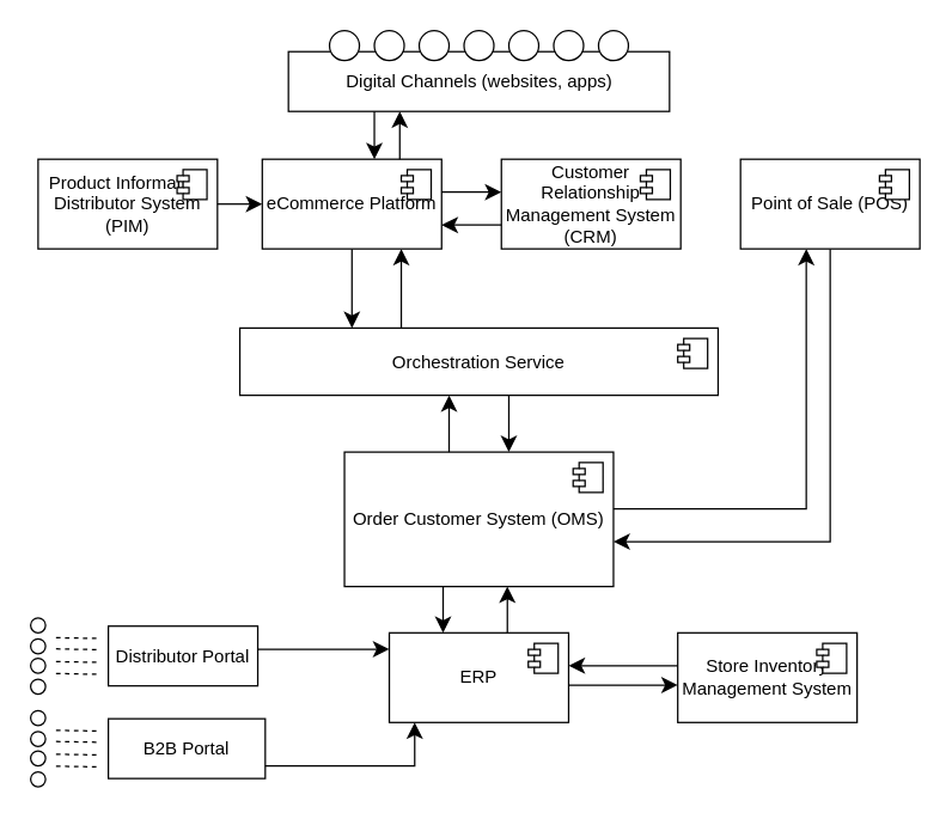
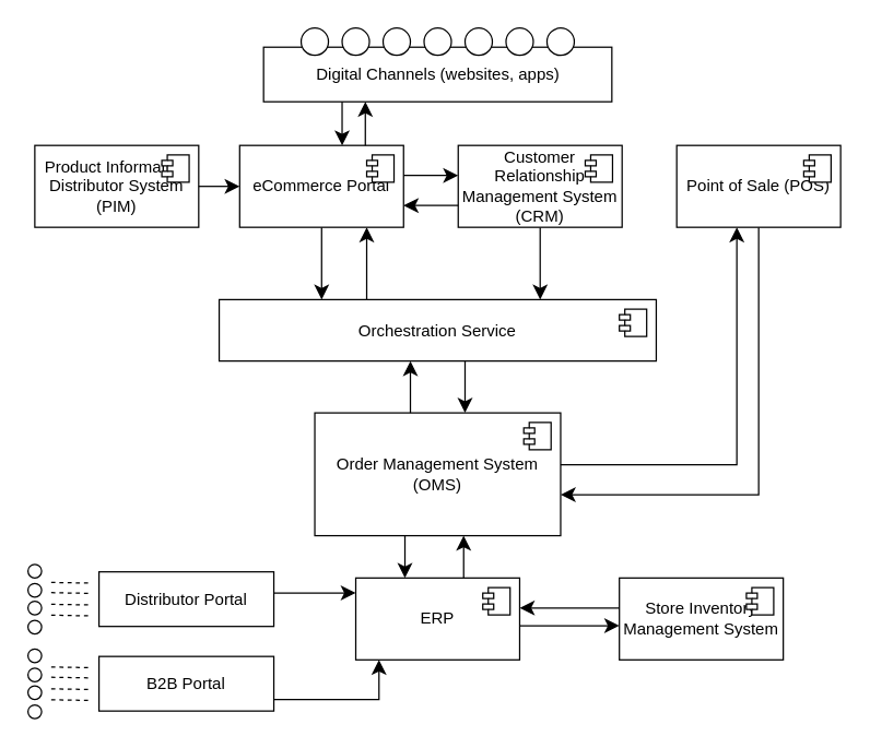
  <mxCell id="0" />
  <mxCell id="1" parent="0" />
- <mxCell id="2" value="Order Customer System (OMS)" style="html=1;dropTarget=0;whiteSpace=wrap;" vertex="1" parent="1"><mxGeometry x="230" y="302" width="180" height="90" as="geometry" /></mxCell>
+ <mxCell id="2" value="Order Management System (OMS)" style="html=1;dropTarget=0;whiteSpace=wrap;" vertex="1" parent="1"><mxGeometry x="230" y="302" width="180" height="90" as="geometry" /></mxCell>
  <mxCell id="3" value="" style="shape=module;jettyWidth=8;jettyHeight=4;" vertex="1" parent="2"><mxGeometry x="1" width="20" height="20" relative="1" as="geometry"><mxPoint x="-27" y="7" as="offset" /></mxGeometry></mxCell>
  <mxCell id="4" value="Orchestration Service" style="html=1;dropTarget=0;whiteSpace=wrap;" vertex="1" parent="1"><mxGeometry x="160" y="219" width="320" height="45" as="geometry" /></mxCell>
  <mxCell id="5" value="" style="shape=module;jettyWidth=8;jettyHeight=4;" vertex="1" parent="4"><mxGeometry x="1" width="20" height="20" relative="1" as="geometry"><mxPoint x="-27" y="7" as="offset" /></mxGeometry></mxCell>
  <mxCell id="6" value="" style="group" vertex="1" connectable="0" parent="1"><mxGeometry x="192.5" y="20" width="255" height="54" as="geometry" /></mxCell>
  <mxCell id="7" value="Digital Channels (websites, apps)" style="html=1;whiteSpace=wrap;" vertex="1" parent="6"><mxGeometry y="14" width="255" height="40" as="geometry" /></mxCell>
  <mxCell id="8" value="" style="group" vertex="1" connectable="0" parent="6"><mxGeometry x="27.5" width="200" height="20" as="geometry" /></mxCell>
  <mxCell id="9" value="" style="ellipse;whiteSpace=wrap;html=1;aspect=fixed;" vertex="1" parent="8"><mxGeometry width="20" height="20" as="geometry" /></mxCell>
  <mxCell id="10" value="" style="ellipse;whiteSpace=wrap;html=1;aspect=fixed;" vertex="1" parent="8"><mxGeometry x="30" width="20" height="20" as="geometry" /></mxCell>
  <mxCell id="11" value="" style="ellipse;whiteSpace=wrap;html=1;aspect=fixed;" vertex="1" parent="8"><mxGeometry x="60" width="20" height="20" as="geometry" /></mxCell>
  <mxCell id="12" value="" style="ellipse;whiteSpace=wrap;html=1;aspect=fixed;" vertex="1" parent="8"><mxGeometry x="90" width="20" height="20" as="geometry" /></mxCell>
  <mxCell id="13" value="" style="ellipse;whiteSpace=wrap;html=1;aspect=fixed;" vertex="1" parent="8"><mxGeometry x="120" width="20" height="20" as="geometry" /></mxCell>
  <mxCell id="14" value="" style="ellipse;whiteSpace=wrap;html=1;aspect=fixed;" vertex="1" parent="8"><mxGeometry x="150" width="20" height="20" as="geometry" /></mxCell>
  <mxCell id="15" value="" style="ellipse;whiteSpace=wrap;html=1;aspect=fixed;" vertex="1" parent="8"><mxGeometry x="180" width="20" height="20" as="geometry" /></mxCell>
  <mxCell id="16" value="" style="group" vertex="1" connectable="0" parent="1"><mxGeometry x="20" y="413" width="180" height="51" as="geometry" /></mxCell>
- <mxCell id="17" value="Distributor Portal" style="html=1;whiteSpace=wrap;" vertex="1" parent="16"><mxGeometry x="52" y="5.5" width="100" height="40" as="geometry" /></mxCell>
+ <mxCell id="17" value="Distributor Portal" style="html=1;whiteSpace=wrap;" vertex="1" parent="16"><mxGeometry x="52" y="5.5" width="128" height="40" as="geometry" /></mxCell>
  <mxCell id="18" value="" style="group" vertex="1" connectable="0" parent="16"><mxGeometry width="10" height="51" as="geometry" /></mxCell>
  <mxCell id="19" value="" style="ellipse;whiteSpace=wrap;html=1;aspect=fixed;" vertex="1" parent="18"><mxGeometry width="10" height="10" as="geometry" /></mxCell>
  <mxCell id="20" value="" style="ellipse;whiteSpace=wrap;html=1;aspect=fixed;" vertex="1" parent="18"><mxGeometry y="14" width="10" height="10" as="geometry" /></mxCell>
  <mxCell id="21" value="" style="ellipse;whiteSpace=wrap;html=1;aspect=fixed;" vertex="1" parent="18"><mxGeometry y="27" width="10" height="10" as="geometry" /></mxCell>
  <mxCell id="22" value="" style="ellipse;whiteSpace=wrap;html=1;aspect=fixed;" vertex="1" parent="18"><mxGeometry y="41" width="10" height="10" as="geometry" /></mxCell>
  <mxCell id="23" value="" style="group" vertex="1" connectable="0" parent="16"><mxGeometry x="17" y="13.25" width="29" height="24.5" as="geometry" /></mxCell>
  <mxCell id="24" value="" style="endArrow=none;dashed=1;html=1;rounded=0;exitX=1;exitY=0.5;exitDx=0;exitDy=0;" edge="1" parent="23"><mxGeometry width="50" height="50" relative="1" as="geometry"><mxPoint as="sourcePoint" /><mxPoint x="29" y="0.5" as="targetPoint" /></mxGeometry></mxCell>
  <mxCell id="25" value="" style="endArrow=none;dashed=1;html=1;rounded=0;exitX=1;exitY=0.5;exitDx=0;exitDy=0;" edge="1" parent="23"><mxGeometry width="50" height="50" relative="1" as="geometry"><mxPoint y="7.5" as="sourcePoint" /><mxPoint x="29" y="8" as="targetPoint" /></mxGeometry></mxCell>
  <mxCell id="26" value="" style="endArrow=none;dashed=1;html=1;rounded=0;exitX=1;exitY=0.5;exitDx=0;exitDy=0;" edge="1" parent="23"><mxGeometry width="50" height="50" relative="1" as="geometry"><mxPoint y="16" as="sourcePoint" /><mxPoint x="29" y="16.5" as="targetPoint" /></mxGeometry></mxCell>
  <mxCell id="27" value="" style="endArrow=none;dashed=1;html=1;rounded=0;exitX=1;exitY=0.5;exitDx=0;exitDy=0;" edge="1" parent="23"><mxGeometry width="50" height="50" relative="1" as="geometry"><mxPoint y="24" as="sourcePoint" /><mxPoint x="29" y="24.5" as="targetPoint" /></mxGeometry></mxCell>
  <mxCell id="28" value="" style="group" vertex="1" connectable="0" parent="1"><mxGeometry x="20" y="475" width="180" height="51" as="geometry" /></mxCell>
- <mxCell id="29" value="B2B Portal" style="html=1;whiteSpace=wrap;" vertex="1" parent="28"><mxGeometry x="52" y="5.5" width="105" height="40" as="geometry" /></mxCell>
+ <mxCell id="29" value="B2B Portal" style="html=1;whiteSpace=wrap;" vertex="1" parent="28"><mxGeometry x="52" y="5.5" width="128" height="40" as="geometry" /></mxCell>
  <mxCell id="30" value="" style="group" vertex="1" connectable="0" parent="28"><mxGeometry width="10" height="51" as="geometry" /></mxCell>
  <mxCell id="31" value="" style="ellipse;whiteSpace=wrap;html=1;aspect=fixed;" vertex="1" parent="30"><mxGeometry width="10" height="10" as="geometry" /></mxCell>
  <mxCell id="32" value="" style="ellipse;whiteSpace=wrap;html=1;aspect=fixed;" vertex="1" parent="30"><mxGeometry y="14" width="10" height="10" as="geometry" /></mxCell>
  <mxCell id="33" value="" style="ellipse;whiteSpace=wrap;html=1;aspect=fixed;" vertex="1" parent="30"><mxGeometry y="27" width="10" height="10" as="geometry" /></mxCell>
  <mxCell id="34" value="" style="ellipse;whiteSpace=wrap;html=1;aspect=fixed;" vertex="1" parent="30"><mxGeometry y="41" width="10" height="10" as="geometry" /></mxCell>
  <mxCell id="35" value="" style="group" vertex="1" connectable="0" parent="28"><mxGeometry x="17" y="13.25" width="29" height="24.5" as="geometry" /></mxCell>
  <mxCell id="36" value="" style="endArrow=none;dashed=1;html=1;rounded=0;exitX=1;exitY=0.5;exitDx=0;exitDy=0;" edge="1" parent="35"><mxGeometry width="50" height="50" relative="1" as="geometry"><mxPoint as="sourcePoint" /><mxPoint x="29" y="0.5" as="targetPoint" /></mxGeometry></mxCell>
  <mxCell id="37" value="" style="endArrow=none;dashed=1;html=1;rounded=0;exitX=1;exitY=0.5;exitDx=0;exitDy=0;" edge="1" parent="35"><mxGeometry width="50" height="50" relative="1" as="geometry"><mxPoint y="7.5" as="sourcePoint" /><mxPoint x="29" y="8" as="targetPoint" /></mxGeometry></mxCell>
  <mxCell id="38" value="" style="endArrow=none;dashed=1;html=1;rounded=0;exitX=1;exitY=0.5;exitDx=0;exitDy=0;" edge="1" parent="35"><mxGeometry width="50" height="50" relative="1" as="geometry"><mxPoint y="16" as="sourcePoint" /><mxPoint x="29" y="16.5" as="targetPoint" /></mxGeometry></mxCell>
  <mxCell id="39" value="" style="endArrow=none;dashed=1;html=1;rounded=0;exitX=1;exitY=0.5;exitDx=0;exitDy=0;" edge="1" parent="35"><mxGeometry width="50" height="50" relative="1" as="geometry"><mxPoint y="24" as="sourcePoint" /><mxPoint x="29" y="24.5" as="targetPoint" /></mxGeometry></mxCell>
  <mxCell id="40" value="ERP" style="html=1;dropTarget=0;whiteSpace=wrap;" vertex="1" parent="1"><mxGeometry x="260" y="423" width="120" height="60" as="geometry" /></mxCell>
  <mxCell id="41" value="" style="shape=module;jettyWidth=8;jettyHeight=4;" vertex="1" parent="40"><mxGeometry x="1" width="20" height="20" relative="1" as="geometry"><mxPoint x="-27" y="7" as="offset" /></mxGeometry></mxCell>
  <mxCell id="42" value="Store Inventory Management System" style="html=1;dropTarget=0;whiteSpace=wrap;" vertex="1" parent="1"><mxGeometry x="453" y="423" width="120" height="60" as="geometry" /></mxCell>
  <mxCell id="43" value="" style="shape=module;jettyWidth=8;jettyHeight=4;" vertex="1" parent="42"><mxGeometry x="1" width="20" height="20" relative="1" as="geometry"><mxPoint x="-27" y="7" as="offset" /></mxGeometry></mxCell>
  <mxCell id="44" value="" style="edgeStyle=elbowEdgeStyle;elbow=vertical;endArrow=classic;html=1;curved=0;rounded=0;endSize=8;startSize=8;" edge="1" parent="1" source="2" target="4"><mxGeometry width="50" height="50" relative="1" as="geometry"><mxPoint x="250" y="404" as="sourcePoint" /><mxPoint x="300" y="354" as="targetPoint" /><Array as="points"><mxPoint x="300" y="278" /></Array></mxGeometry></mxCell>
  <mxCell id="45" value="" style="edgeStyle=elbowEdgeStyle;elbow=vertical;endArrow=classic;html=1;curved=0;rounded=0;endSize=8;startSize=8;" edge="1" parent="1" source="4" target="2"><mxGeometry width="50" height="50" relative="1" as="geometry"><mxPoint x="330" y="312" as="sourcePoint" /><mxPoint x="330" y="274" as="targetPoint" /><Array as="points"><mxPoint x="340" y="281" /></Array></mxGeometry></mxCell>
  <mxCell id="46" value="" style="edgeStyle=elbowEdgeStyle;elbow=vertical;endArrow=classic;html=1;curved=0;rounded=0;endSize=8;startSize=8;" edge="1" parent="1" source="59" target="4"><mxGeometry width="50" height="50" relative="1" as="geometry"><mxPoint x="350" y="274" as="sourcePoint" /><mxPoint x="350" y="312" as="targetPoint" /><Array as="points"><mxPoint x="275" y="230" /></Array></mxGeometry></mxCell>
+ <mxCell id="47" value="" style="edgeStyle=elbowEdgeStyle;elbow=vertical;endArrow=classic;html=1;curved=0;rounded=0;endSize=8;startSize=8;" edge="1" parent="1" source="57" target="4"><mxGeometry width="50" height="50" relative="1" as="geometry"><mxPoint x="245" y="176" as="sourcePoint" /><mxPoint x="330" y="229" as="targetPoint" /><Array as="points"><mxPoint x="370" y="239" /></Array></mxGeometry></mxCell>
  <mxCell id="48" value="" style="edgeStyle=elbowEdgeStyle;elbow=vertical;endArrow=classic;html=1;curved=0;rounded=0;endSize=8;startSize=8;" edge="1" parent="1" source="4" target="59"><mxGeometry width="50" height="50" relative="1" as="geometry"><mxPoint x="245" y="176" as="sourcePoint" /><mxPoint x="245" y="229" as="targetPoint" /><Array as="points"><mxPoint x="268" y="192" /></Array></mxGeometry></mxCell>
  <mxCell id="49" value="" style="edgeStyle=elbowEdgeStyle;elbow=vertical;endArrow=classic;html=1;curved=0;rounded=0;endSize=8;startSize=8;" edge="1" parent="1" source="63" target="2"><mxGeometry width="50" height="50" relative="1" as="geometry"><mxPoint x="405" y="176" as="sourcePoint" /><mxPoint x="405" y="229" as="targetPoint" /><Array as="points"><mxPoint x="431" y="362" /><mxPoint x="470" y="374" /></Array></mxGeometry></mxCell>
  <mxCell id="50" value="" style="edgeStyle=elbowEdgeStyle;elbow=vertical;endArrow=classic;html=1;curved=0;rounded=0;endSize=8;startSize=8;" edge="1" parent="1" source="2" target="63"><mxGeometry width="50" height="50" relative="1" as="geometry"><mxPoint x="565" y="176" as="sourcePoint" /><mxPoint x="420" y="384" as="targetPoint" /><Array as="points"><mxPoint x="539" y="340" /></Array></mxGeometry></mxCell>
  <mxCell id="51" value="" style="edgeStyle=elbowEdgeStyle;elbow=vertical;endArrow=classic;html=1;curved=0;rounded=0;endSize=8;startSize=8;" edge="1" parent="1" source="42" target="40"><mxGeometry width="50" height="50" relative="1" as="geometry"><mxPoint x="565" y="162" as="sourcePoint" /><mxPoint x="420" y="358" as="targetPoint" /><Array as="points"><mxPoint x="452" y="445" /><mxPoint x="480" y="370" /></Array></mxGeometry></mxCell>
  <mxCell id="52" value="" style="edgeStyle=elbowEdgeStyle;elbow=vertical;endArrow=classic;html=1;curved=0;rounded=0;endSize=8;startSize=8;" edge="1" parent="1" source="40" target="42"><mxGeometry width="50" height="50" relative="1" as="geometry"><mxPoint x="504" y="469" as="sourcePoint" /><mxPoint x="394" y="469" as="targetPoint" /><Array as="points"><mxPoint x="448" y="458" /><mxPoint x="466" y="469" /><mxPoint x="490" y="380" /></Array></mxGeometry></mxCell>
  <mxCell id="53" value="" style="edgeStyle=elbowEdgeStyle;elbow=vertical;endArrow=classic;html=1;curved=0;rounded=0;endSize=8;startSize=8;" edge="1" parent="1" source="2" target="40"><mxGeometry width="50" height="50" relative="1" as="geometry"><mxPoint x="394" y="482" as="sourcePoint" /><mxPoint x="504" y="482" as="targetPoint" /><Array as="points"><mxPoint x="296" y="407" /><mxPoint x="476" y="493" /><mxPoint x="500" y="404" /></Array></mxGeometry></mxCell>
  <mxCell id="54" value="" style="edgeStyle=elbowEdgeStyle;elbow=vertical;endArrow=classic;html=1;curved=0;rounded=0;endSize=8;startSize=8;" edge="1" parent="1" source="40" target="2"><mxGeometry width="50" height="50" relative="1" as="geometry"><mxPoint x="306" y="402" as="sourcePoint" /><mxPoint x="306" y="447" as="targetPoint" /><Array as="points"><mxPoint x="339" y="406" /><mxPoint x="486" y="503" /><mxPoint x="510" y="414" /></Array></mxGeometry></mxCell>
  <mxCell id="55" value="" style="edgeStyle=elbowEdgeStyle;elbow=vertical;endArrow=classic;html=1;curved=0;rounded=0;endSize=8;startSize=8;" edge="1" parent="1" source="17" target="40"><mxGeometry width="50" height="50" relative="1" as="geometry"><mxPoint x="306" y="388" as="sourcePoint" /><mxPoint x="306" y="433" as="targetPoint" /><Array as="points"><mxPoint x="227" y="434" /><mxPoint x="198" y="464" /><mxPoint x="486" y="489" /><mxPoint x="510" y="400" /></Array></mxGeometry></mxCell>
  <mxCell id="56" value="" style="edgeStyle=elbowEdgeStyle;elbow=vertical;endArrow=classic;html=1;curved=0;rounded=0;endSize=8;startSize=8;" edge="1" parent="1" source="29"><mxGeometry width="50" height="50" relative="1" as="geometry"><mxPoint x="105" y="541" as="sourcePoint" /><mxPoint x="277" y="483" as="targetPoint" /><Array as="points"><mxPoint x="277" y="512" /><mxPoint x="449" y="499" /><mxPoint x="473" y="410" /></Array></mxGeometry></mxCell>
  <mxCell id="57" value="Customer Relationship Management System (CRM)" style="html=1;dropTarget=0;whiteSpace=wrap;" vertex="1" parent="1"><mxGeometry x="335" y="106" width="120" height="60" as="geometry" /></mxCell>
  <mxCell id="58" value="" style="shape=module;jettyWidth=8;jettyHeight=4;" vertex="1" parent="57"><mxGeometry x="1" width="20" height="20" relative="1" as="geometry"><mxPoint x="-27" y="7" as="offset" /></mxGeometry></mxCell>
- <mxCell id="59" value="eCommerce Platform" style="html=1;dropTarget=0;whiteSpace=wrap;" vertex="1" parent="1"><mxGeometry x="175" y="106" width="120" height="60" as="geometry" /></mxCell>
+ <mxCell id="59" value="eCommerce Portal" style="html=1;dropTarget=0;whiteSpace=wrap;" vertex="1" parent="1"><mxGeometry x="175" y="106" width="120" height="60" as="geometry" /></mxCell>
  <mxCell id="60" value="" style="shape=module;jettyWidth=8;jettyHeight=4;" vertex="1" parent="59"><mxGeometry x="1" width="20" height="20" relative="1" as="geometry"><mxPoint x="-27" y="7" as="offset" /></mxGeometry></mxCell>
  <mxCell id="61" value="Product Information Distributor System (PIM)" style="html=1;dropTarget=0;whiteSpace=wrap;" vertex="1" parent="1"><mxGeometry x="25" y="106" width="120" height="60" as="geometry" /></mxCell>
  <mxCell id="62" value="" style="shape=module;jettyWidth=8;jettyHeight=4;" vertex="1" parent="61"><mxGeometry x="1" width="20" height="20" relative="1" as="geometry"><mxPoint x="-27" y="7" as="offset" /></mxGeometry></mxCell>
  <mxCell id="63" value="Point of Sale (POS)" style="html=1;dropTarget=0;whiteSpace=wrap;" vertex="1" parent="1"><mxGeometry x="495" y="106" width="120" height="60" as="geometry" /></mxCell>
  <mxCell id="64" value="" style="shape=module;jettyWidth=8;jettyHeight=4;" vertex="1" parent="63"><mxGeometry x="1" width="20" height="20" relative="1" as="geometry"><mxPoint x="-27" y="7" as="offset" /></mxGeometry></mxCell>
  <mxCell id="65" value="" style="edgeStyle=elbowEdgeStyle;elbow=vertical;endArrow=classic;html=1;curved=0;rounded=0;endSize=8;startSize=8;" edge="1" parent="1" source="61" target="59"><mxGeometry width="50" height="50" relative="1" as="geometry"><mxPoint x="245" y="176" as="sourcePoint" /><mxPoint x="245" y="229" as="targetPoint" /><Array as="points"><mxPoint x="181" y="132" /></Array></mxGeometry></mxCell>
  <mxCell id="66" value="" style="edgeStyle=elbowEdgeStyle;elbow=vertical;endArrow=classic;html=1;curved=0;rounded=0;endSize=8;startSize=8;" edge="1" parent="1" source="57" target="59"><mxGeometry width="50" height="50" relative="1" as="geometry"><mxPoint x="405" y="176" as="sourcePoint" /><mxPoint x="405" y="229" as="targetPoint" /><Array as="points"><mxPoint x="310" y="150" /></Array></mxGeometry></mxCell>
  <mxCell id="67" value="" style="edgeStyle=elbowEdgeStyle;elbow=vertical;endArrow=classic;html=1;curved=0;rounded=0;endSize=8;startSize=8;" edge="1" parent="1" source="59" target="57"><mxGeometry width="50" height="50" relative="1" as="geometry"><mxPoint x="345" y="160" as="sourcePoint" /><mxPoint x="305" y="160" as="targetPoint" /><Array as="points"><mxPoint x="314" y="128" /></Array></mxGeometry></mxCell>
  <mxCell id="68" value="" style="edgeStyle=elbowEdgeStyle;elbow=vertical;endArrow=classic;html=1;curved=0;rounded=0;endSize=8;startSize=8;" edge="1" parent="1" source="59" target="7"><mxGeometry width="50" height="50" relative="1" as="geometry"><mxPoint x="278" y="229" as="sourcePoint" /><mxPoint x="278" y="176" as="targetPoint" /><Array as="points"><mxPoint x="267" y="101" /></Array></mxGeometry></mxCell>
  <mxCell id="69" value="" style="edgeStyle=elbowEdgeStyle;elbow=vertical;endArrow=classic;html=1;curved=0;rounded=0;endSize=8;startSize=8;" edge="1" parent="1" source="7" target="59"><mxGeometry width="50" height="50" relative="1" as="geometry"><mxPoint x="277" y="116" as="sourcePoint" /><mxPoint x="277" y="84" as="targetPoint" /><Array as="points"><mxPoint x="250" y="85" /></Array></mxGeometry></mxCell>
